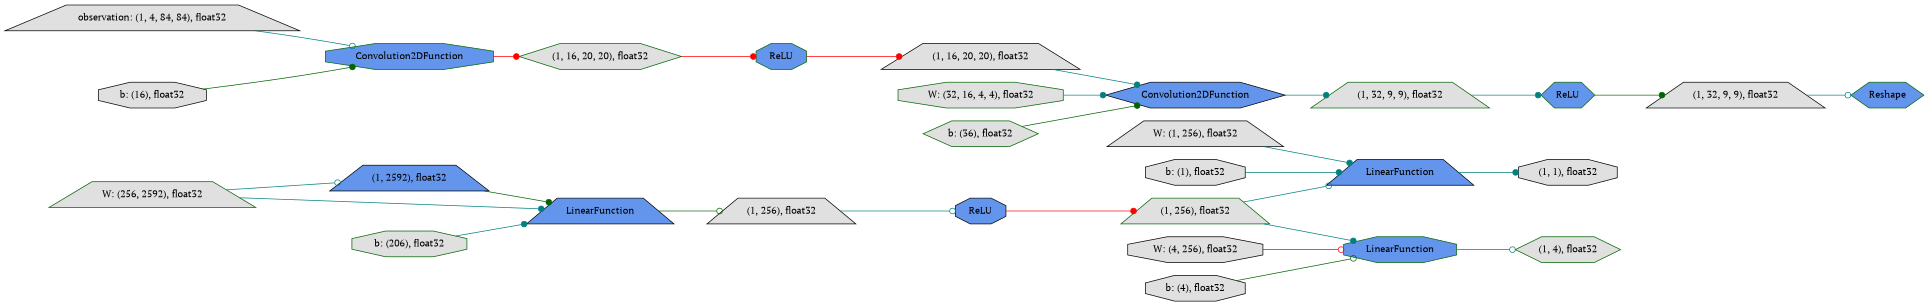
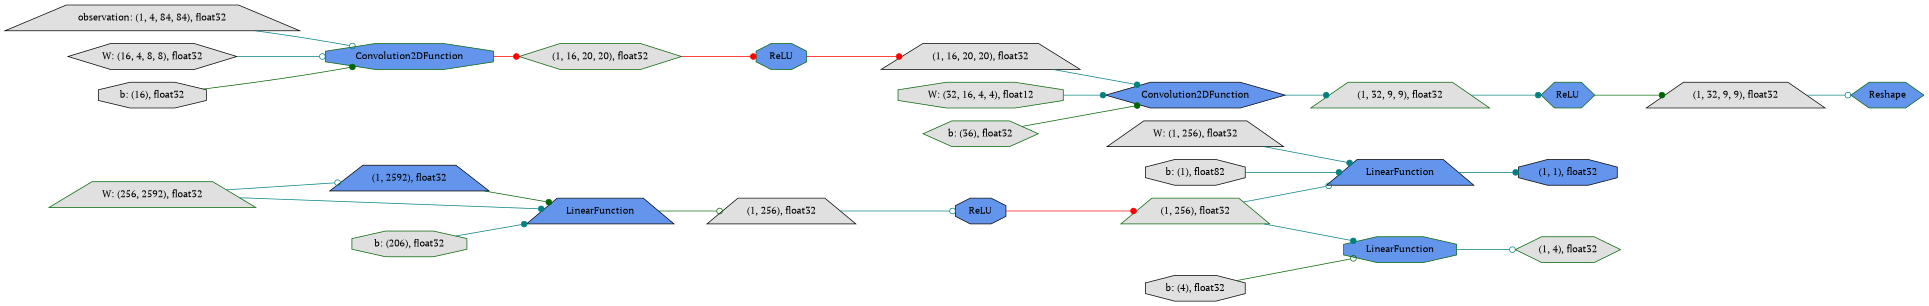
  digraph {
    fontname="PT Serif"
    rankdir=LR
    node [color=black fillcolor="#E0E0E0" fontname="PT Serif" shape=octagon style=filled]
    edge [arrowhead=dot color=teal fontname="PT Serif"]
    n1 [fillcolor="#6495ED" label=ReLU]
    n2 [color=darkgreen label="(1, 256), float32" shape=trapezium]
    n3 [fillcolor="#6495ED" label=LinearFunction shape=trapezium]
    n4 [color=darkgreen fillcolor="#6495ED" label=LinearFunction]
    n5 [label="observation: (1, 4, 84, 84), float32" shape=trapezium]
    n6 [color=darkgreen fillcolor="#6495ED" label=Convolution2DFunction]
    n7 [color=darkgreen label="(1, 16, 20, 20), float32" shape=hexagon]
    n8 [color=darkgreen fillcolor="#6495ED" label=ReLU]
    n9 [label="(1, 16, 20, 20), float32" shape=trapezium]
    n10 [fillcolor="#6495ED" label=Convolution2DFunction shape=hexagon]
    n11 [fillcolor="#6495ED" label="(1, 2592), float32" shape=trapezium]
    n12 [fillcolor="#6495ED" label=LinearFunction shape=trapezium]
    n13 [label="(1, 256), float32" shape=trapezium]
    n14 [color=darkgreen label="(1, 32, 9, 9), float32" shape=trapezium]
    n15 [color=darkgreen fillcolor="#6495ED" label=ReLU shape=hexagon]
    n16 [label="W: (1, 256), float32" shape=trapezium]
-   n17 [label="(1, 1), float32"]
+   n17 [fillcolor="#6495ED" label="(1, 1), float32"]
    n18 [color=darkgreen label="b: (206), float32"]
-   n19 [label="b: (1), float32"]
+   n19 [label="b: (1), float82"]
+   n20 [label="W: (16, 4, 8, 8), float32" shape=hexagon]
    n21 [color=darkgreen label="(1, 4), float32" shape=hexagon]
    n22 [label="b: (16), float32"]
    n23 [color=darkgreen fillcolor="#6495ED" label=Reshape shape=hexagon]
    n24 [label="(1, 32, 9, 9), float32" shape=trapezium]
-   n25 [color=darkgreen label="W: (32, 16, 4, 4), float32"]
-   n26 [label="W: (4, 256), float32"]
+   n25 [color=darkgreen label="W: (32, 16, 4, 4), float12"]
    n27 [color=darkgreen label="b: (36), float32" shape=hexagon]
    n28 [label="b: (4), float32"]
    n29 [color=darkgreen label="W: (256, 2592), float32" shape=trapezium]
    n1 -> n2 [color=red]
    n2 -> n3 [arrowhead=odot]
    n2 -> n4
    n3 -> n17
    n4 -> n21 [arrowhead=odot]
    n5 -> n6 [arrowhead=odot]
    n6 -> n7 [color=red]
    n7 -> n8 [color=red]
    n8 -> n9 [color=red]
    n9 -> n10
    n10 -> n14
    n11 -> n12 [color=darkgreen]
    n12 -> n13 [arrowhead=odot color=darkgreen]
    n13 -> n1 [arrowhead=odot]
    n14 -> n15
    n15 -> n24 [color=darkgreen]
    n16 -> n3
    n18 -> n12
    n19 -> n3
+   n20 -> n6 [arrowhead=odot]
    n22 -> n6 [color=darkgreen]
    n24 -> n23 [arrowhead=odot]
    n25 -> n10
-   n26 -> n4 [arrowhead=odot color=red]
    n27 -> n10 [color=darkgreen]
    n28 -> n4 [arrowhead=odot color=darkgreen]
    n29 -> n11 [arrowhead=odot]
    n29 -> n12
  }
